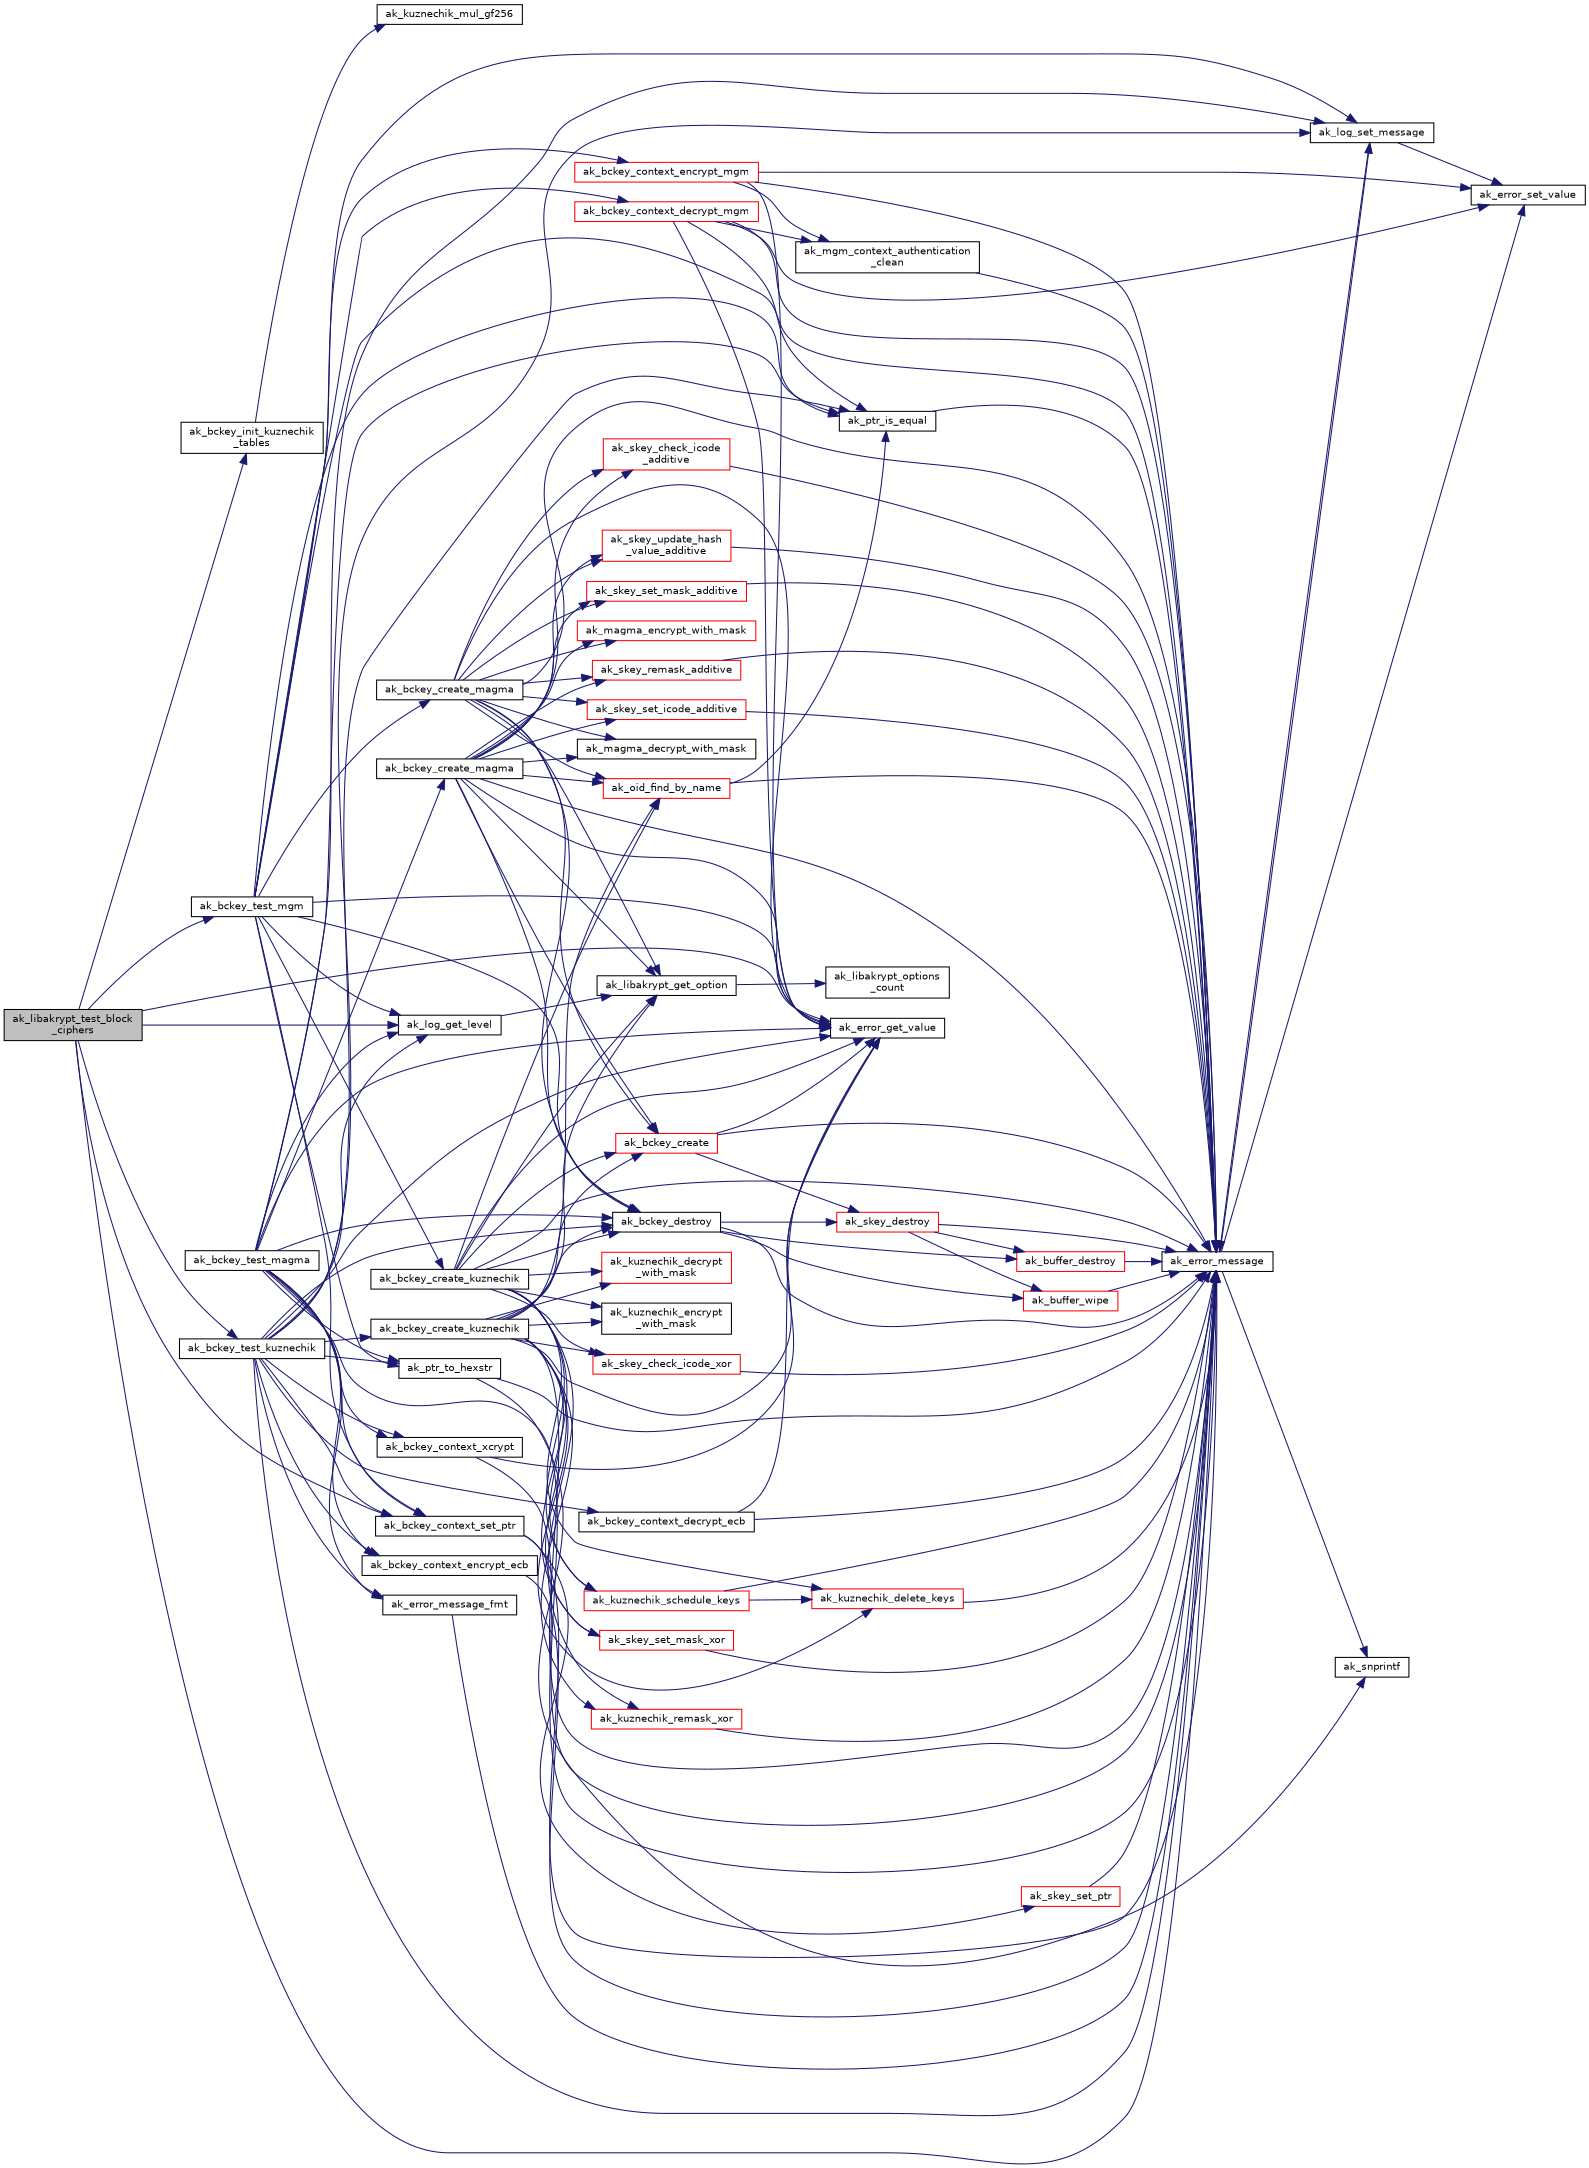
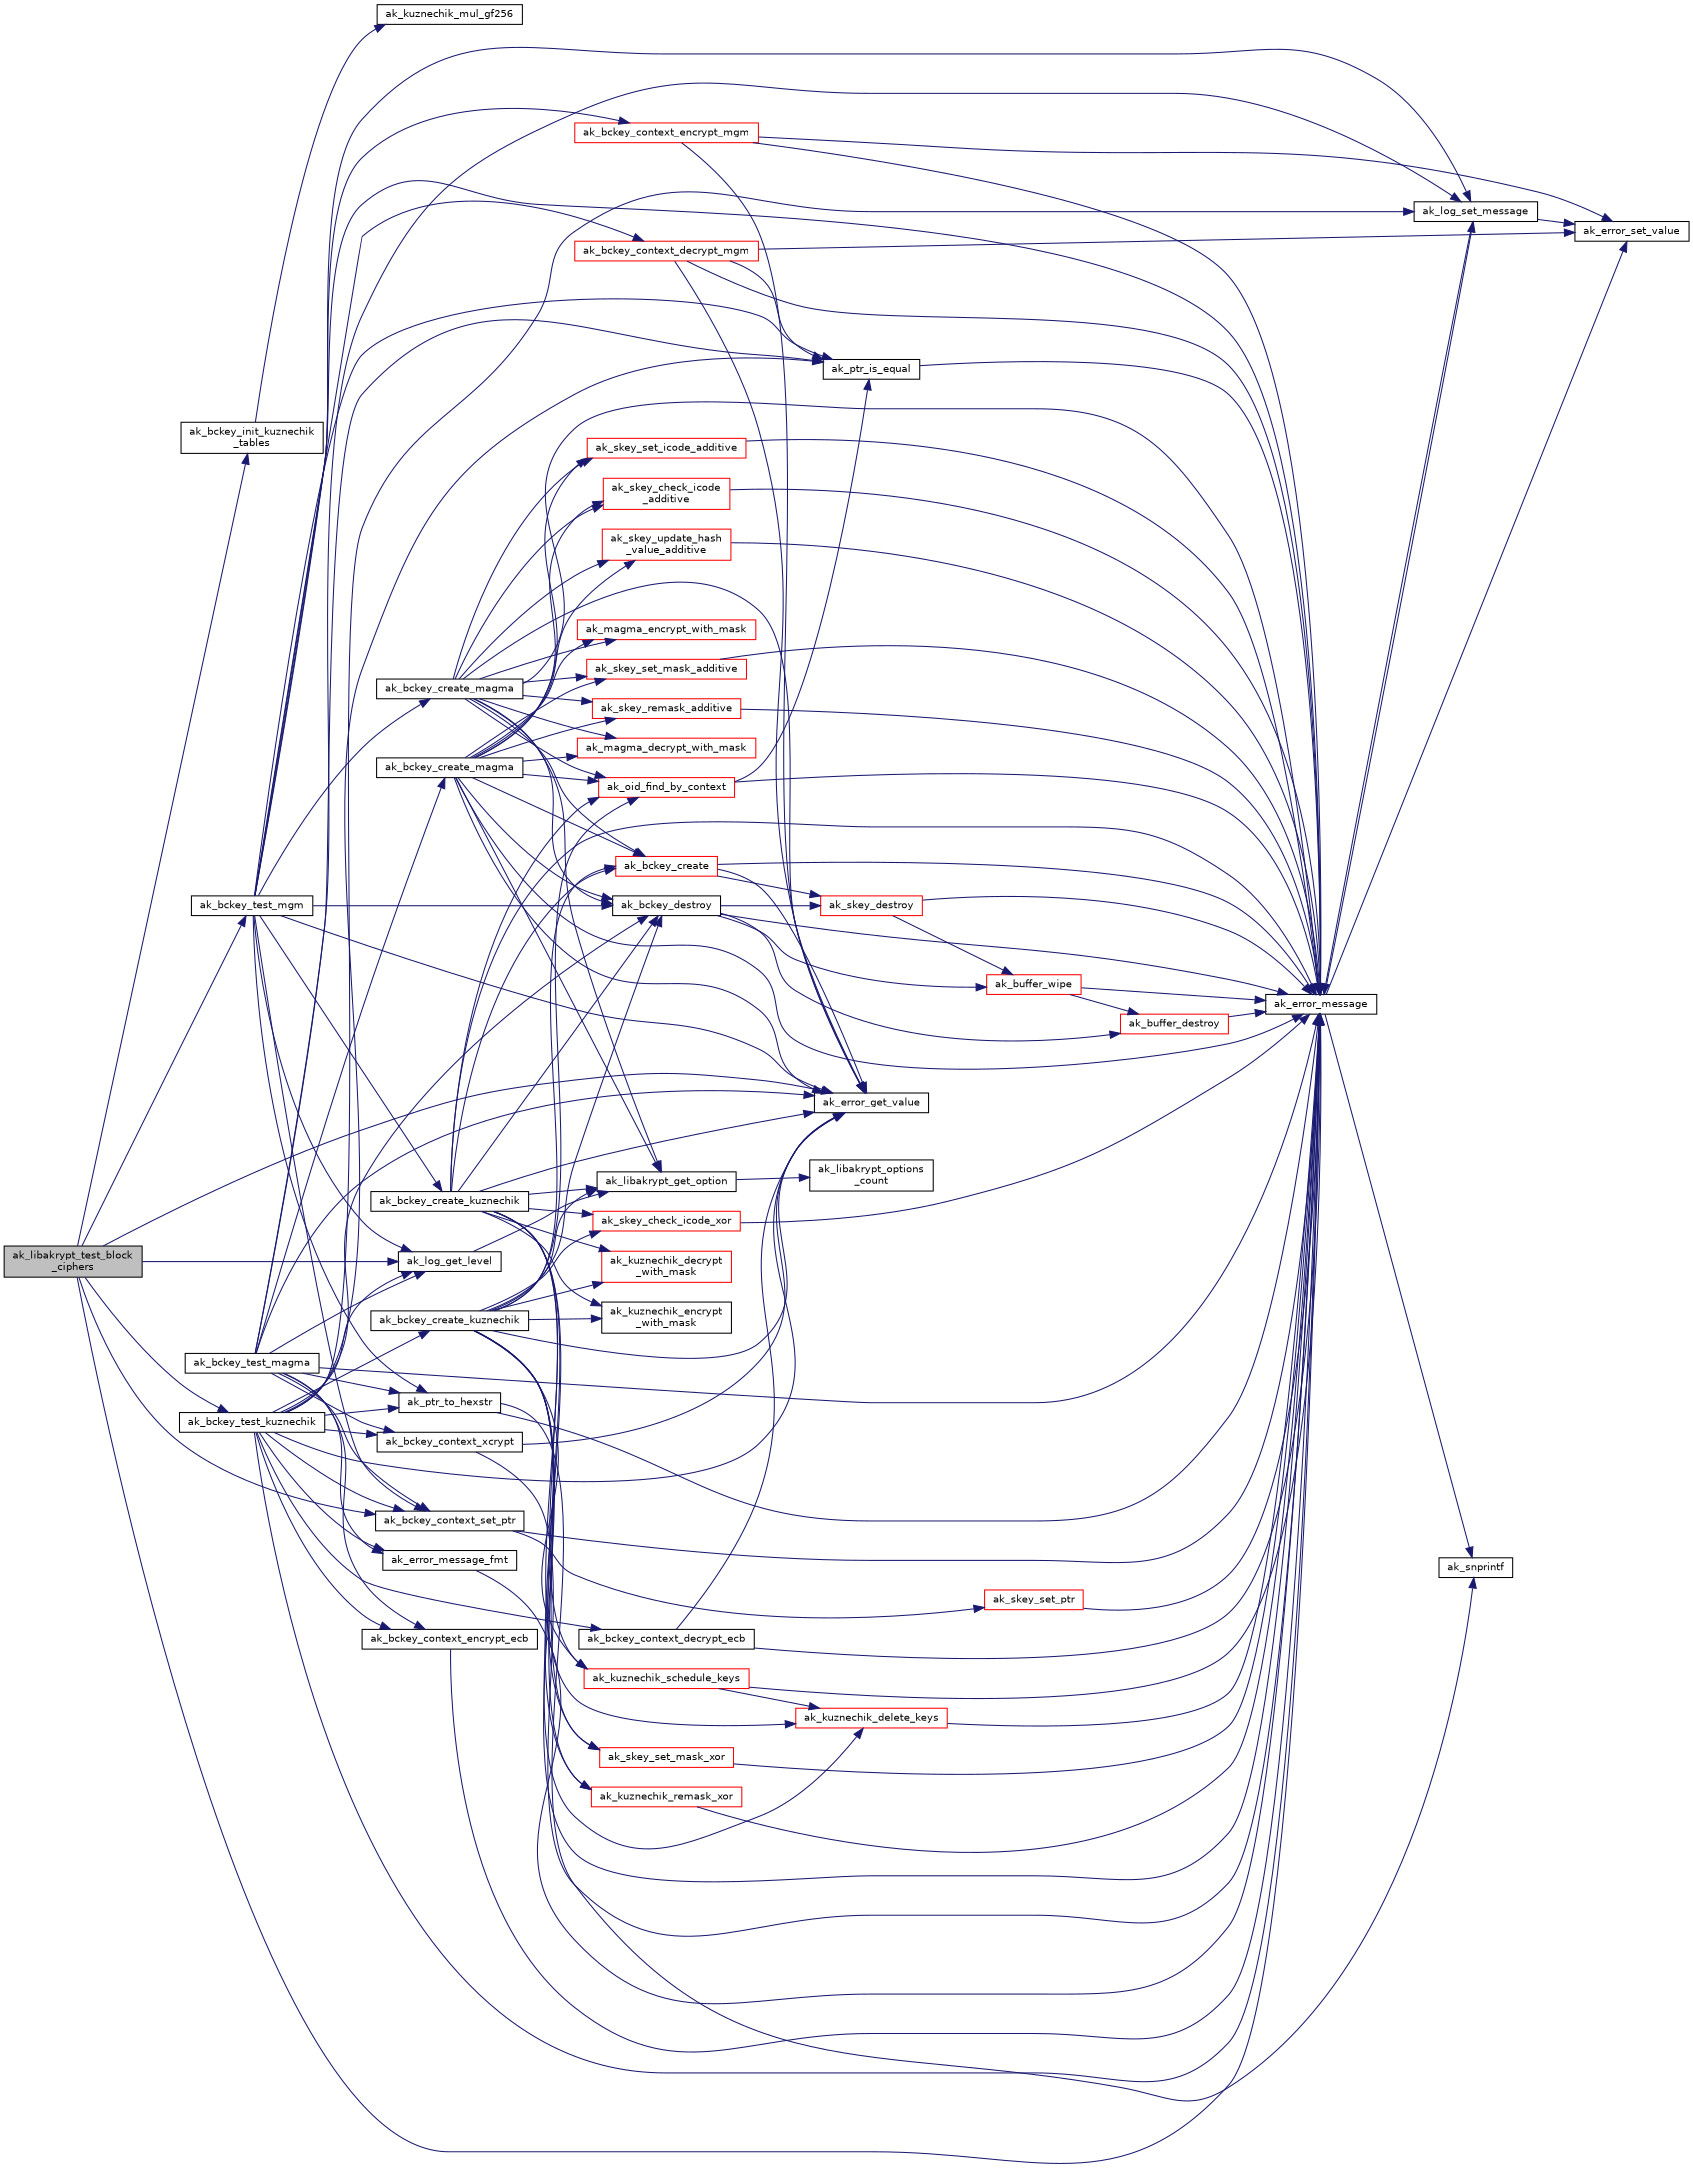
  digraph {
    rankdir=LR
    node [color=black fillcolor=white fontname=Helvetica fontsize=10 shape=record style=filled]
    edge [color=midnightblue fontname=Helvetica fontsize=10 labelfontname=Helvetica labelfontsize=10 style=solid]
    n1 [fillcolor=grey75 fontcolor=black height=0.2 label="ak_libakrypt_test_block\l_ciphers" width=0.4]
    n2 [height=0.2 label=ak_log_get_level width=0.4]
    n3 [height=0.2 label=ak_error_message width=0.4]
    n4 [height=0.2 label=ak_error_get_value width=0.4]
    n5 [height=0.2 label="ak_bckey_init_kuznechik\l_tables" width=0.4]
    n6 [height=0.2 label=ak_bckey_test_kuznechik width=0.4]
    n7 [height=0.2 label=ak_bckey_test_mgm width=0.4]
    n8 [height=0.2 label=ak_bckey_context_set_ptr width=0.4]
    n9 [height=0.2 label=ak_libakrypt_get_option width=0.4]
    n10 [height=0.2 label=ak_snprintf width=0.4]
    n11 [height=0.2 label=ak_log_set_message width=0.4]
    n12 [height=0.2 label=ak_error_set_value width=0.4]
    n13 [height=0.2 label=ak_bckey_test_magma width=0.4]
    n14 [height=0.2 label=ak_bckey_create_magma width=0.4]
    n15 [height=0.2 label=ak_ptr_is_equal width=0.4]
    n16 [height=0.2 label=ak_bckey_destroy width=0.4]
    n17 [height=0.2 label=ak_error_message_fmt width=0.4]
    n18 [height=0.2 label=ak_ptr_to_hexstr width=0.4]
    n19 [height=0.2 label=ak_bckey_context_encrypt_ecb width=0.4]
    n20 [height=0.2 label=ak_bckey_context_xcrypt width=0.4]
    n21 [height=0.2 label=ak_kuznechik_mul_gf256 width=0.4]
    n22 [height=0.2 label=ak_bckey_context_decrypt_ecb width=0.4]
    n23 [height=0.2 label=ak_bckey_create_kuznechik width=0.4]
    n24 [height=0.2 label=ak_bckey_create_kuznechik width=0.4]
    n25 [height=0.2 label=ak_bckey_create_magma width=0.4]
    n26 [color=red height=0.2 label=ak_bckey_context_encrypt_mgm width=0.4]
    n27 [color=red height=0.2 label=ak_bckey_context_decrypt_mgm width=0.4]
    n28 [height=0.2 label="ak_libakrypt_options\l_count" width=0.4]
    n29 [color=red height=0.2 label=ak_bckey_create width=0.4]
-   n30 [color=red height=0.2 label=ak_oid_find_by_name width=0.4]
+   n30 [color=red height=0.2 label=ak_oid_find_by_context width=0.4]
    n31 [color=red height=0.2 label=ak_skey_set_mask_additive width=0.4]
    n32 [color=red height=0.2 label=ak_skey_remask_additive width=0.4]
    n33 [color=red height=0.2 label=ak_skey_set_icode_additive width=0.4]
    n34 [color=red height=0.2 label="ak_skey_check_icode\l_additive" width=0.4]
    n35 [color=red height=0.2 label="ak_skey_update_hash\l_value_additive" width=0.4]
    n36 [color=red height=0.2 label=ak_magma_encrypt_with_mask width=0.4]
-   n37 [height=0.2 label=ak_magma_decrypt_with_mask width=0.4]
+   n37 [color=red height=0.2 label=ak_magma_decrypt_with_mask width=0.4]
    n38 [color=red height=0.2 label=ak_skey_destroy width=0.4]
    n39 [color=red height=0.2 label=ak_buffer_wipe width=0.4]
    n40 [color=red height=0.2 label=ak_buffer_destroy width=0.4]
    n41 [color=red height=0.2 label=ak_skey_set_ptr width=0.4]
    n42 [color=red height=0.2 label=ak_skey_set_mask_xor width=0.4]
    n43 [color=red height=0.2 label=ak_kuznechik_remask_xor width=0.4]
    n44 [color=red height=0.2 label=ak_skey_check_icode_xor width=0.4]
    n45 [color=red height=0.2 label=ak_kuznechik_schedule_keys width=0.4]
    n46 [color=red height=0.2 label=ak_kuznechik_delete_keys width=0.4]
    n47 [height=0.2 label="ak_kuznechik_encrypt\l_with_mask" width=0.4]
    n48 [color=red height=0.2 label="ak_kuznechik_decrypt\l_with_mask" width=0.4]
-   n49 [height=0.2 label="ak_mgm_context_authentication\l_clean" width=0.4]
    n1 -> n2
    n1 -> n3
    n1 -> n4
    n1 -> n5
    n1 -> n6
    n1 -> n7
    n1 -> n8
    n2 -> n9
    n3 -> n10
    n3 -> n11
    n3 -> n12
    n5 -> n21
    n6 -> n2
    n6 -> n3
    n6 -> n4
    n6 -> n8
    n6 -> n11
    n6 -> n15
    n6 -> n16
    n6 -> n17
    n6 -> n18
    n6 -> n19
    n6 -> n20
    n6 -> n22
    n6 -> n23
    n7 -> n2
    n7 -> n3
    n7 -> n4
    n7 -> n8
    n7 -> n11
    n7 -> n15
    n7 -> n16
    n7 -> n18
    n7 -> n24
    n7 -> n25
    n7 -> n26
    n7 -> n27
    n8 -> n3
    n8 -> n41
    n9 -> n28
    n11 -> n3
    n11 -> n12
    n13 -> n2
    n13 -> n3
    n13 -> n4
    n13 -> n8
    n13 -> n11
    n13 -> n14
    n13 -> n15
-   n13 -> n16
    n13 -> n17
    n13 -> n18
    n13 -> n19
    n13 -> n20
    n14 -> n3
    n14 -> n4
    n14 -> n9
    n14 -> n16
    n14 -> n29
    n14 -> n30
    n14 -> n31
    n14 -> n32
    n14 -> n33
    n14 -> n34
    n14 -> n35
    n14 -> n36
    n14 -> n37
    n15 -> n3
    n16 -> n3
    n16 -> n38
    n16 -> n39
    n16 -> n40
    n17 -> n3
    n18 -> n3
    n18 -> n10
    n19 -> n3
    n20 -> n3
    n20 -> n4
    n22 -> n3
    n22 -> n4
    n23 -> n3
    n23 -> n4
    n23 -> n9
    n23 -> n16
    n23 -> n29
    n23 -> n30
    n23 -> n42
    n23 -> n43
    n23 -> n44
    n23 -> n45
    n23 -> n46
    n23 -> n47
    n23 -> n48
    n24 -> n3
    n24 -> n4
    n24 -> n9
    n24 -> n16
    n24 -> n29
    n24 -> n30
    n24 -> n42
    n24 -> n43
    n24 -> n44
    n24 -> n45
    n24 -> n46
    n24 -> n47
    n24 -> n48
    n25 -> n3
    n25 -> n4
    n25 -> n9
    n25 -> n16
    n25 -> n29
    n25 -> n30
    n25 -> n31
    n25 -> n32
    n25 -> n33
    n25 -> n34
    n25 -> n35
    n25 -> n36
    n25 -> n37
    n26 -> n3
    n26 -> n4
    n26 -> n12
-   n26 -> n49
    n27 -> n3
    n27 -> n4
    n27 -> n12
    n27 -> n15
-   n27 -> n49
    n29 -> n3
    n29 -> n4
    n29 -> n38
    n30 -> n3
    n30 -> n15
    n31 -> n3
    n32 -> n3
    n33 -> n3
    n34 -> n3
    n35 -> n3
    n38 -> n3
    n38 -> n39
-   n38 -> n40
+   n39 -> n40
    n39 -> n3
    n40 -> n3
    n41 -> n3
    n42 -> n3
    n43 -> n3
    n44 -> n3
    n45 -> n3
    n45 -> n46
    n46 -> n3
-   n49 -> n3
  }
